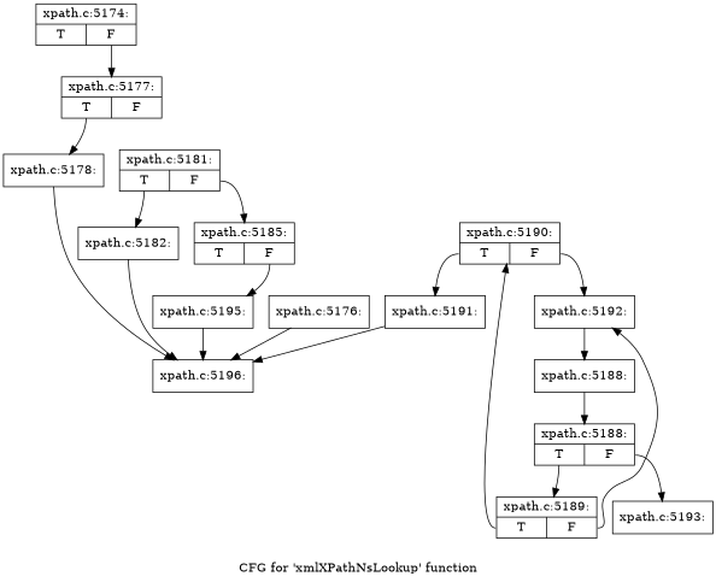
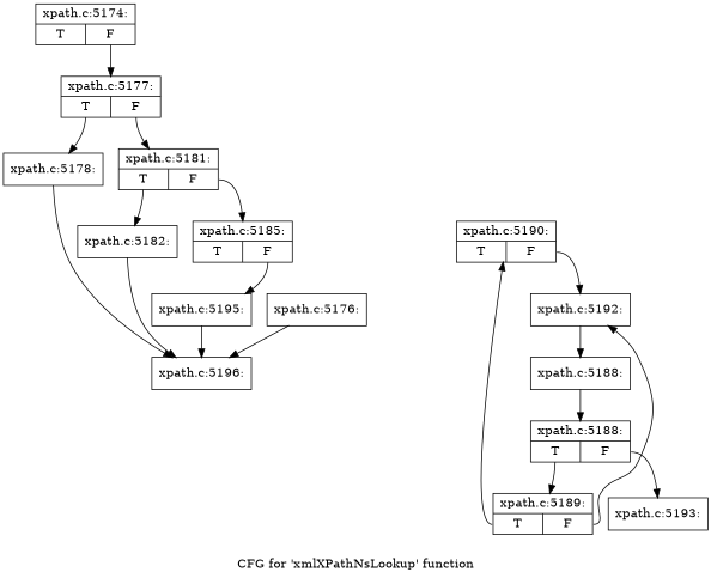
  digraph {
    label="CFG for 'xmlXPathNsLookup' function"
    node [shape=record]
    n1 [label="{xpath.c:5174:|{<s0>T|<s1>F}}"]
    n2 [label="{xpath.c:5177:|{<s0>T|<s1>F}}"]
    n3 [label="{xpath.c:5176:}"]
    n4 [label="{xpath.c:5196:}"]
    n5 [label="{xpath.c:5178:}"]
    n6 [label="{xpath.c:5181:|{<s0>T|<s1>F}}"]
    n7 [label="{xpath.c:5182:}"]
    n8 [label="{xpath.c:5185:|{<s0>T|<s1>F}}"]
    n9 [label="{xpath.c:5195:}"]
    n10 [label="{xpath.c:5188:|{<s0>T|<s1>F}}"]
    n11 [label="{xpath.c:5189:|{<s0>T|<s1>F}}"]
    n12 [label="{xpath.c:5193:}"]
    n13 [label="{xpath.c:5190:|{<s0>T|<s1>F}}"]
    n14 [label="{xpath.c:5192:}"]
-   n15 [label="{xpath.c:5191:}"]
    n16 [label="{xpath.c:5188:}"]
    n1 -> n2 [tailport=s1]
    n2 -> n5 [tailport=s0]
+   n2 -> n6 [tailport=s1]
    n3 -> n4
    n5 -> n4
    n6 -> n7 [tailport=s0]
    n6 -> n8 [tailport=s1]
    n7 -> n4
    n8 -> n9 [tailport=s1]
    n9 -> n4
    n10 -> n11 [tailport=s0]
    n10 -> n12 [tailport=s1]
    n11 -> n13 [tailport=s0]
    n11 -> n14 [tailport=s1]
    n13 -> n14 [tailport=s1]
-   n13 -> n15 [tailport=s0]
    n14 -> n16
-   n15 -> n4
    n16 -> n10
  }
